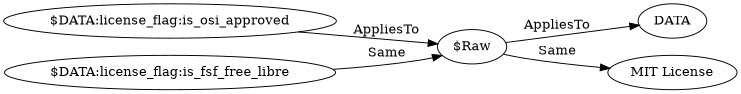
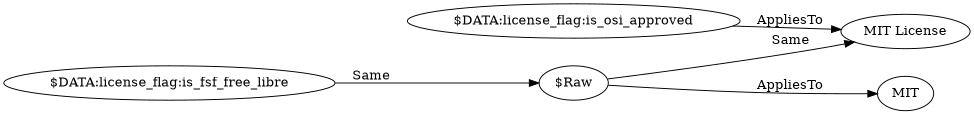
  digraph {
    rankdir=LR
    n1 [label="$DATA:license_flag:is_osi_approved"]
    n2 [label="$Raw"]
-   n3 [label=DATA]
+   n3 [label=MIT]
    n4 [label="MIT License"]
    n5 [label="$DATA:license_flag:is_fsf_free_libre"]
-   n1 -> n2 [label=AppliesTo]
+   n1 -> n4 [label=AppliesTo]
    n2 -> n3 [label=AppliesTo]
    n2 -> n4 [label=Same]
    n5 -> n2 [label=Same]
  }
